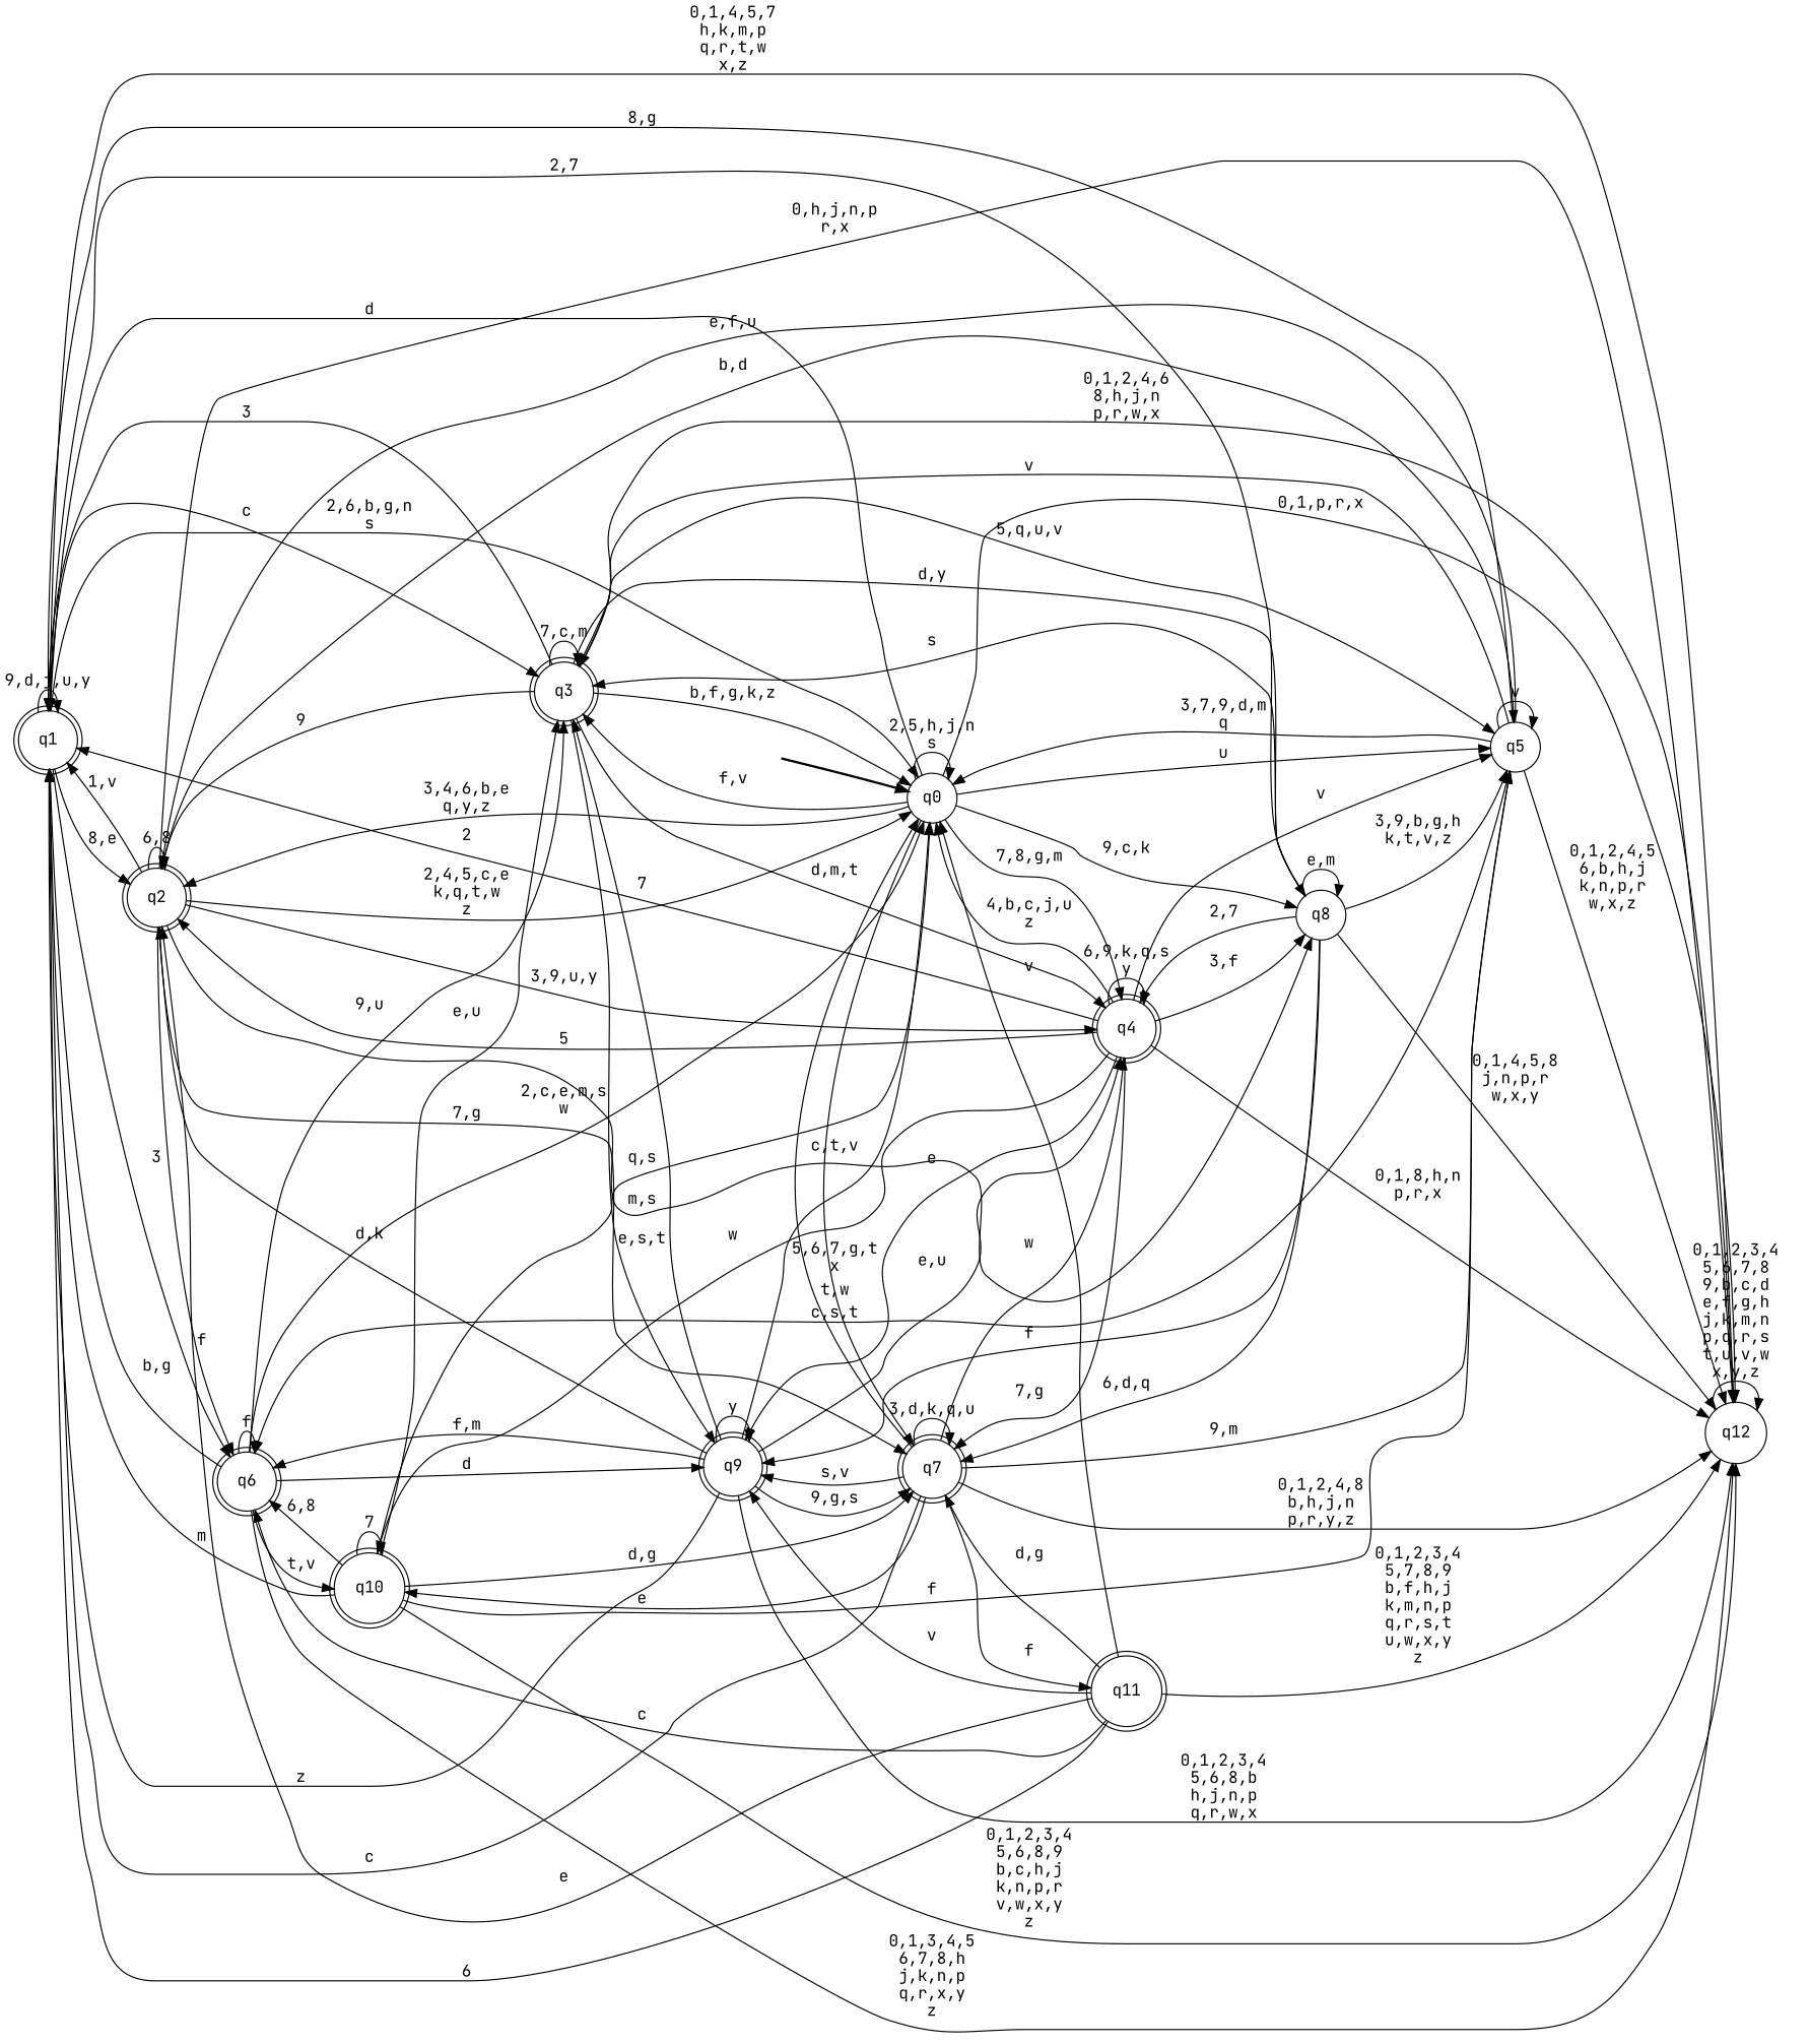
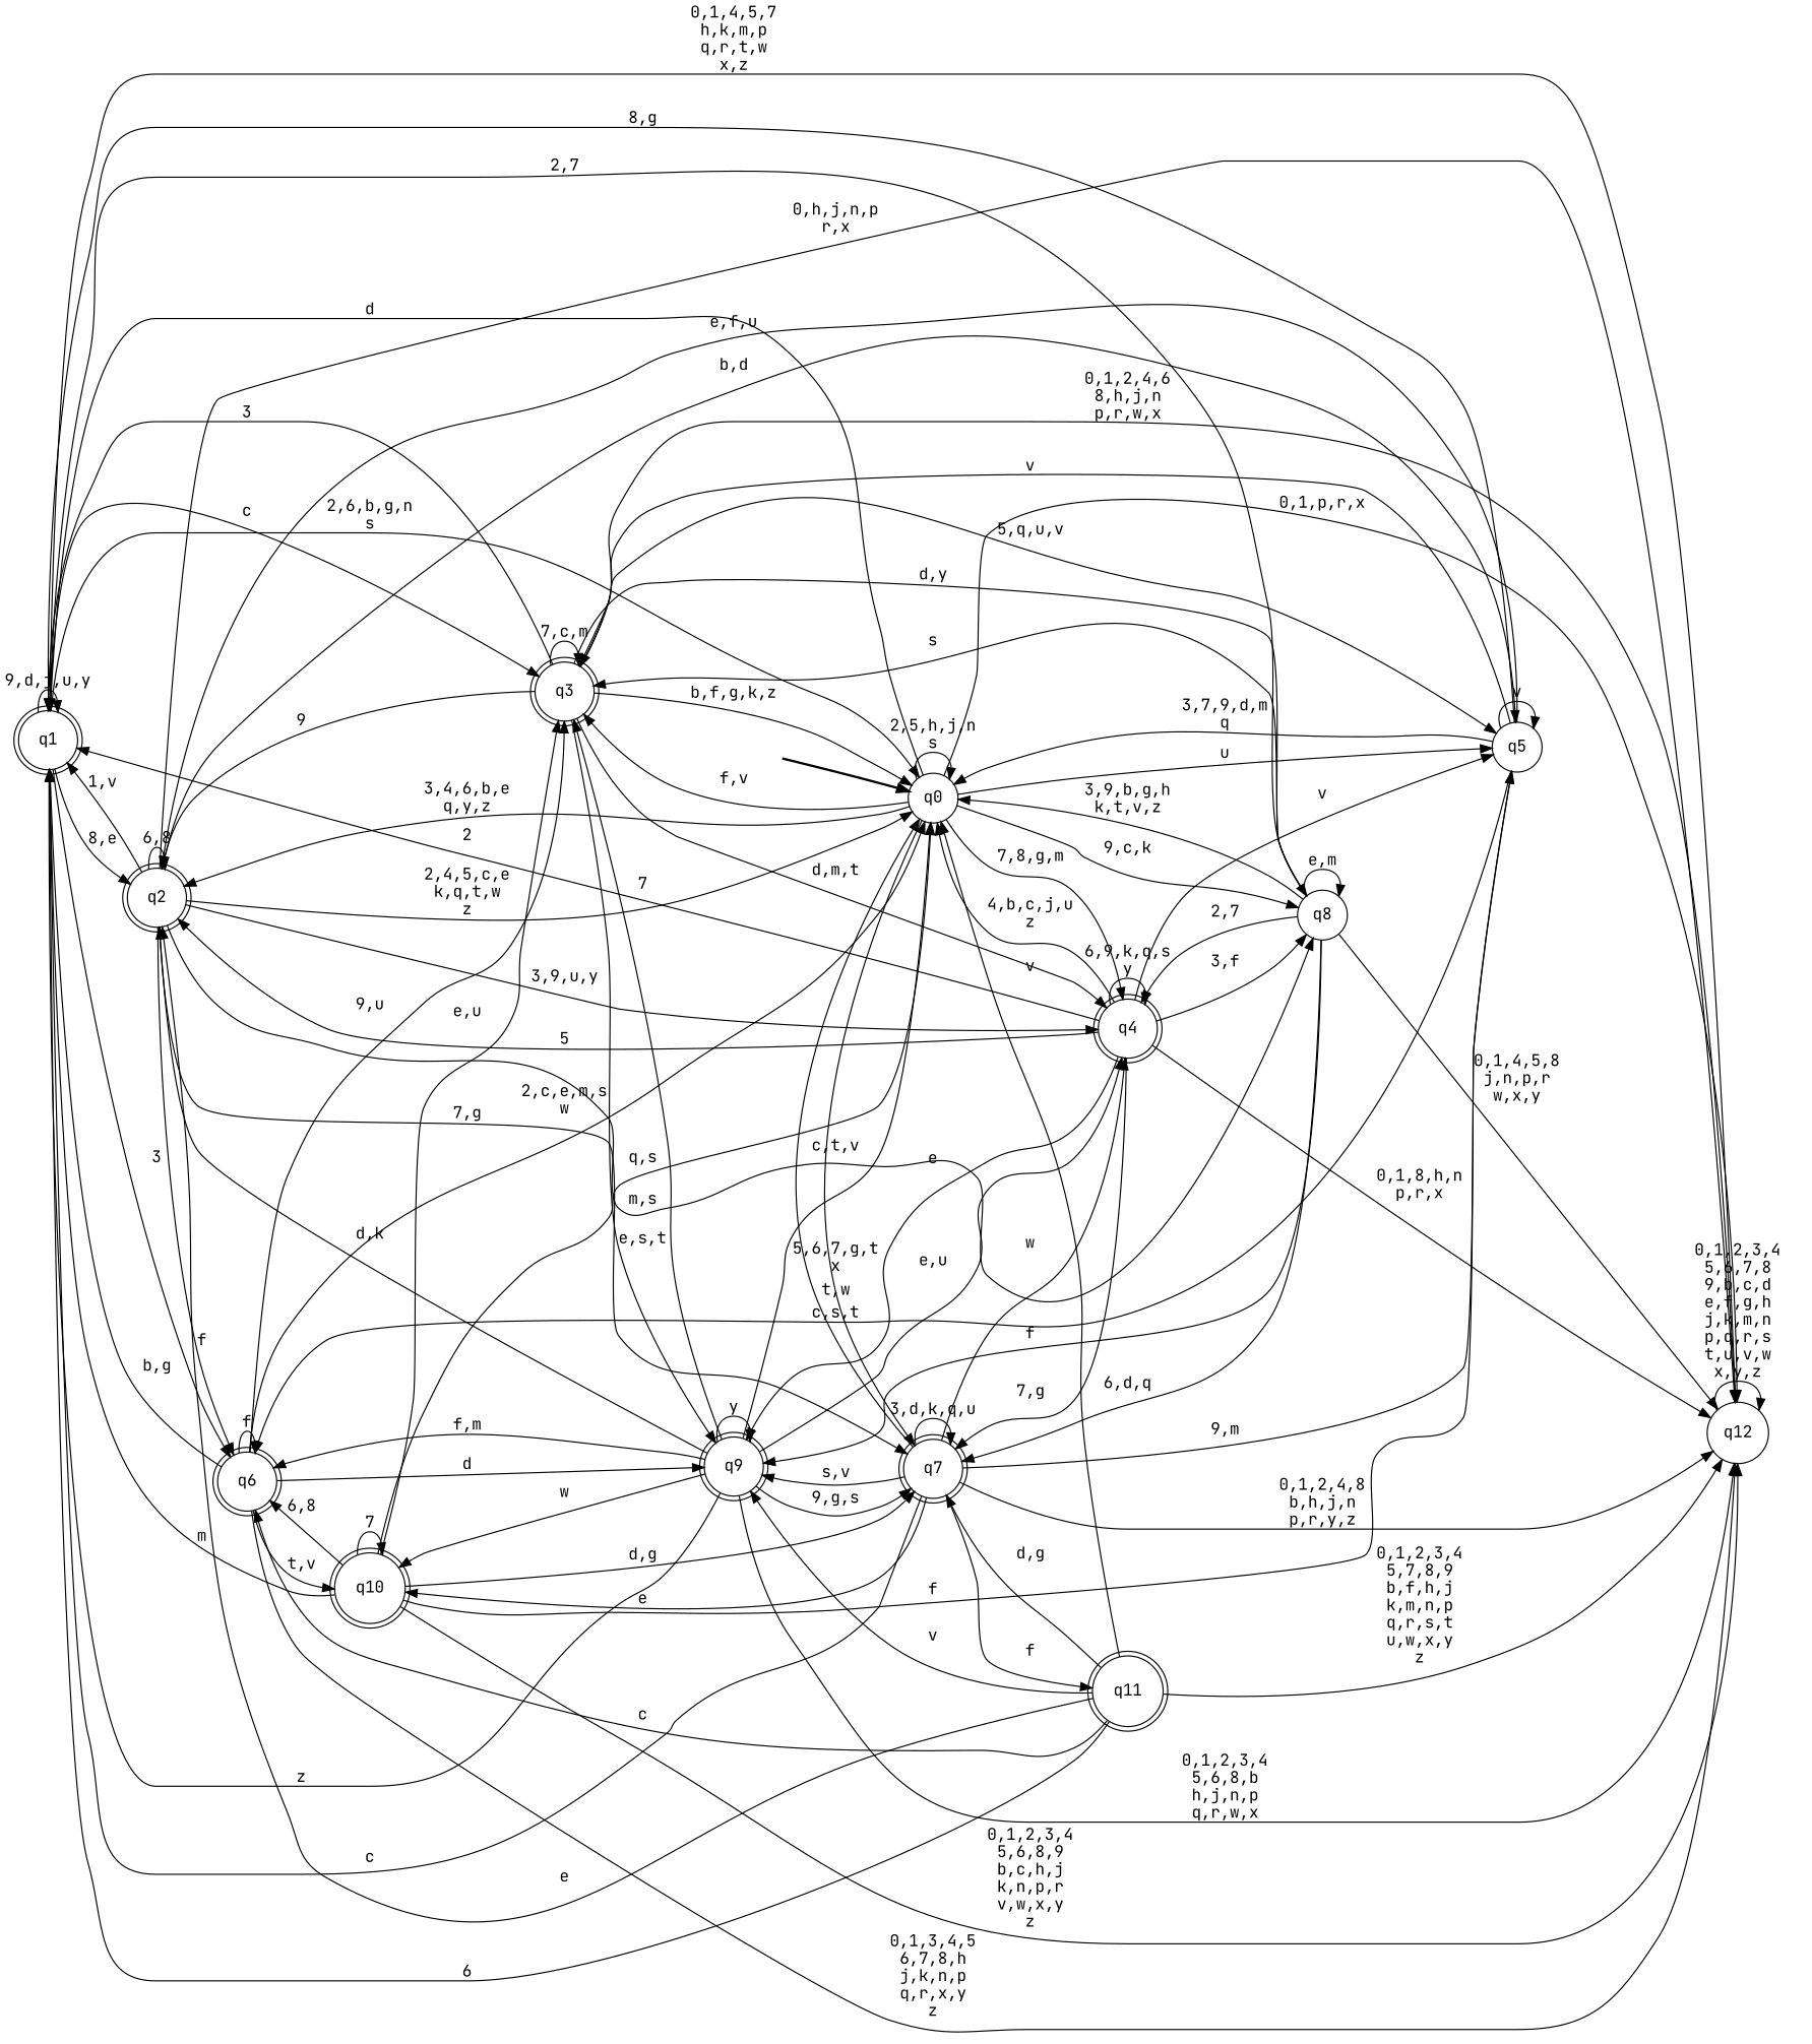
  digraph {
    fontname="JetBrains Mono"
    rankdir=LR
    node [fontname="JetBrains Mono" shape=doublecircle style="rounded,filled" color=black fillcolor=white]
    edge [fontname="JetBrains Mono"]
    __start0 [height=0 shape=none style=invis width=0 color="" fillcolor=""]
    n2 [label=q0 shape=circle style=filled]
    n3 [label=q1]
    n4 [label=q2]
    n5 [label=q3]
    n6 [label=q4]
    n7 [label=q5 shape=circle style=filled]
    n8 [label=q7]
    n9 [label=q8 shape=circle style=filled]
    n10 [label=q12 shape=circle style=filled]
    n11 [label=q6]
    n12 [label=q9]
    n13 [label=q10]
    n14 [label=q11]
    subgraph cluster_1 {
      nodesep=0.15
      ranksep=0.15
      style=invis
      __start0
      n2
    }
    __start0 -> n2 [penwidth=2]
    n2 -> n2 [label="2,5,h,j,n\ns"]
    n2 -> n3 [label=d]
    n2 -> n4 [label="3,4,6,b,e\nq,y,z"]
    n2 -> n5 [label="f,v"]
    n2 -> n6 [label="7,8,g,m"]
    n2 -> n7 [label=u]
    n2 -> n8 [label="t,w"]
    n2 -> n9 [label="9,c,k"]
    n2 -> n10 [label="0,1,p,r,x"]
    n3 -> n2 [label="2,6,b,g,n\ns"]
    n3 -> n3 [label="9,d,j,u,y"]
    n3 -> n4 [label="8,e"]
    n3 -> n5 [label=c]
    n3 -> n10 [label="0,1,4,5,7\nh,k,m,p\nq,r,t,w\nx,z"]
    n3 -> n11 [label=3]
    n4 -> n2 [label="2,4,5,c,e\nk,q,t,w\nz"]
    n4 -> n3 [label="1,v"]
    n4 -> n4 [label="6,8"]
    n4 -> n6 [label="3,9,u,y"]
    n4 -> n7 [label="b,d"]
    n4 -> n8 [label="7,g"]
    n4 -> n9 [label="m,s"]
    n4 -> n10 [label="0,h,j,n,p\nr,x"]
    n4 -> n11 [label=f]
    n5 -> n2 [label="b,f,g,k,z"]
    n5 -> n3 [label=3]
    n5 -> n4 [label=9]
    n5 -> n5 [label="7,c,m"]
    n5 -> n6 [label="d,m,t"]
    n5 -> n7 [label="5,q,u,v"]
    n5 -> n9 [label="d,y"]
    n5 -> n10 [label="0,1,2,4,6\n8,h,j,n\np,r,w,x"]
    n5 -> n12 [label="e,s,t"]
    n6 -> n2 [label="4,b,c,j,u\nz"]
    n6 -> n3 [label=2]
    n6 -> n4 [label=5]
    n6 -> n6 [label="6,9,k,q,s\ny"]
    n6 -> n7 [label=v]
    n6 -> n8 [label="7,g"]
    n6 -> n9 [label="3,f"]
    n6 -> n10 [label="0,1,8,h,n\np,r,x"]
    n6 -> n12 [label=e]
-   n6 -> n13 [label=w]
+   n12 -> n13 [label=w]
    n7 -> n2 [label="3,7,9,d,m\nq"]
    n7 -> n3 [label="8,g"]
    n7 -> n4 [label="e,f,u"]
    n7 -> n5 [label=v]
    n7 -> n7 [label=v]
-   n7 -> n10 [label="0,1,2,4,5\n6,b,h,j\nk,n,p,r\nw,x,z"]
    n7 -> n11 [label="c,s,t"]
    n8 -> n2 [label="5,6,7,g,t\nx"]
    n8 -> n3 [label=c]
    n8 -> n6 [label=w]
    n8 -> n7 [label="9,m"]
    n8 -> n8 [label="3,d,k,q,u"]
    n8 -> n10 [label="0,1,2,4,8\nb,h,j,n\np,r,y,z"]
    n8 -> n12 [label="s,v"]
    n8 -> n13 [label=e]
    n8 -> n14 [label=f]
-   n9 -> n7 [label="3,9,b,g,h\nk,t,v,z"]
+   n9 -> n2 [label="3,9,b,g,h\nk,t,v,z"]
    n9 -> n3 [label="2,7"]
    n9 -> n5 [label=s]
    n9 -> n6 [label="2,7"]
    n9 -> n8 [label="6,d,q"]
    n9 -> n9 [label="e,m"]
    n9 -> n10 [label="0,1,4,5,8\nj,n,p,r\nw,x,y"]
    n9 -> n12 [label=f]
    n10 -> n10 [label="0,1,2,3,4\n5,6,7,8\n9,b,c,d\ne,f,g,h\nj,k,m,n\np,q,r,s\nt,u,v,w\nx,y,z"]
    n11 -> n2 [label="2,c,e,m,s\nw"]
    n11 -> n3 [label="b,g"]
    n11 -> n5 [label="9,u"]
    n11 -> n10 [label="0,1,3,4,5\n6,7,8,h\nj,k,n,p\nq,r,x,y\nz"]
    n11 -> n11 [label=f]
    n11 -> n12 [label=d]
    n11 -> n13 [label="t,v"]
    n12 -> n2 [label="c,t,v"]
    n12 -> n3 [label=z]
    n12 -> n4 [label="d,k"]
    n12 -> n5 [label=7]
    n12 -> n6 [label="e,u"]
    n12 -> n8 [label="9,g,s"]
    n12 -> n10 [label="0,1,2,3,4\n5,6,8,b\nh,j,n,p\nq,r,w,x"]
    n12 -> n11 [label="f,m"]
    n12 -> n12 [label=y]
    n13 -> n2 [label="q,s"]
    n13 -> n3 [label=m]
    n13 -> n5 [label="e,u"]
    n13 -> n7 [label=f]
    n13 -> n8 [label="d,g"]
    n13 -> n10 [label="0,1,2,3,4\n5,6,8,9\nb,c,h,j\nk,n,p,r\nv,w,x,y\nz"]
    n13 -> n11 [label="6,8"]
    n13 -> n13 [label=7]
    n14 -> n2 [label=v]
    n14 -> n3 [label=6]
    n14 -> n4 [label=e]
    n14 -> n8 [label="d,g"]
    n14 -> n10 [label="0,1,2,3,4\n5,7,8,9\nb,f,h,j\nk,m,n,p\nq,r,s,t\nu,w,x,y\nz"]
    n14 -> n11 [label=c]
    n14 -> n12 [label=v]
  }
